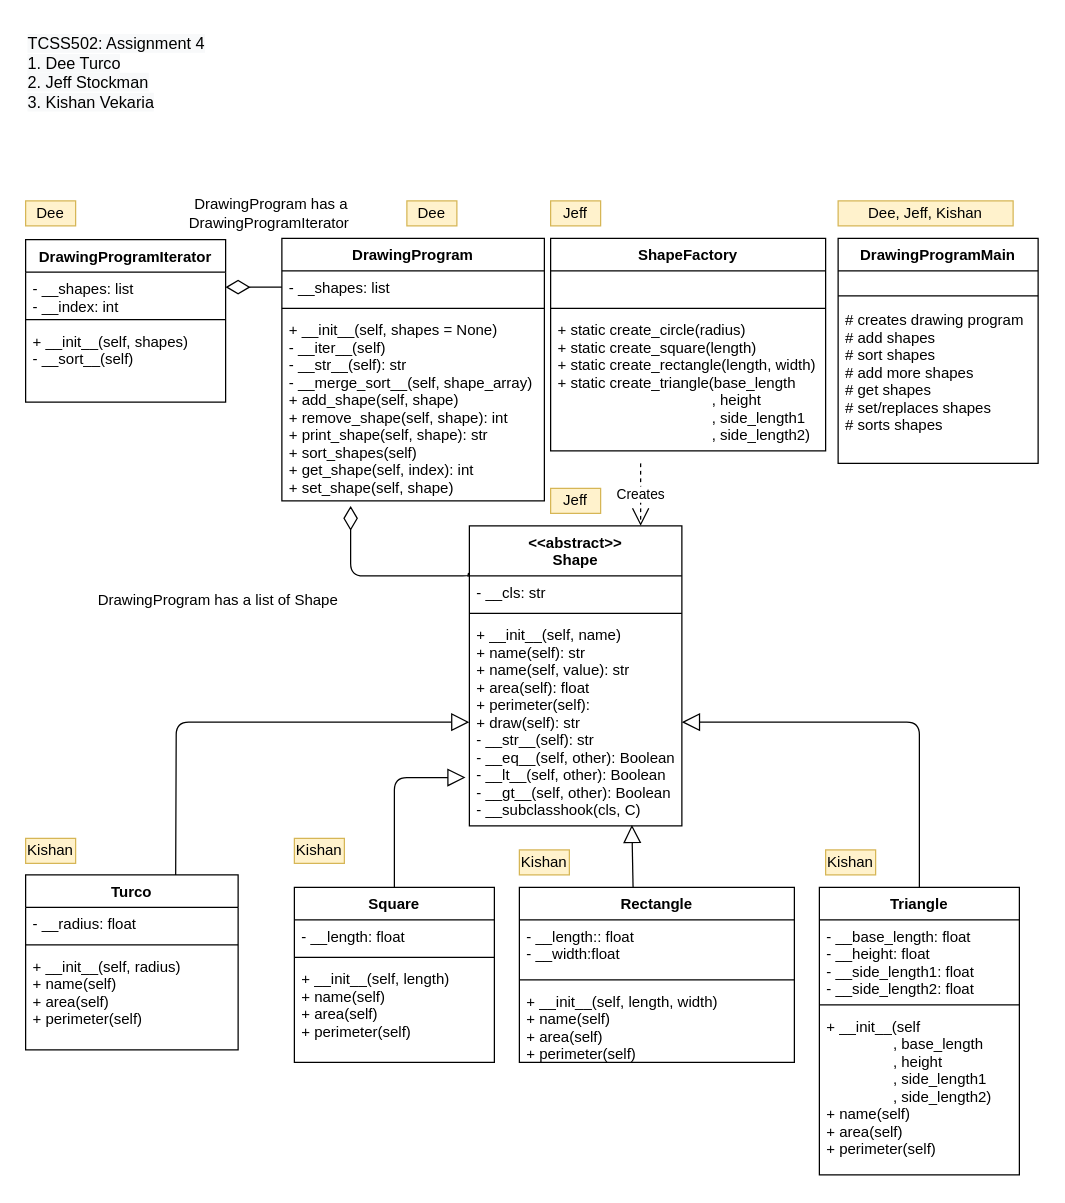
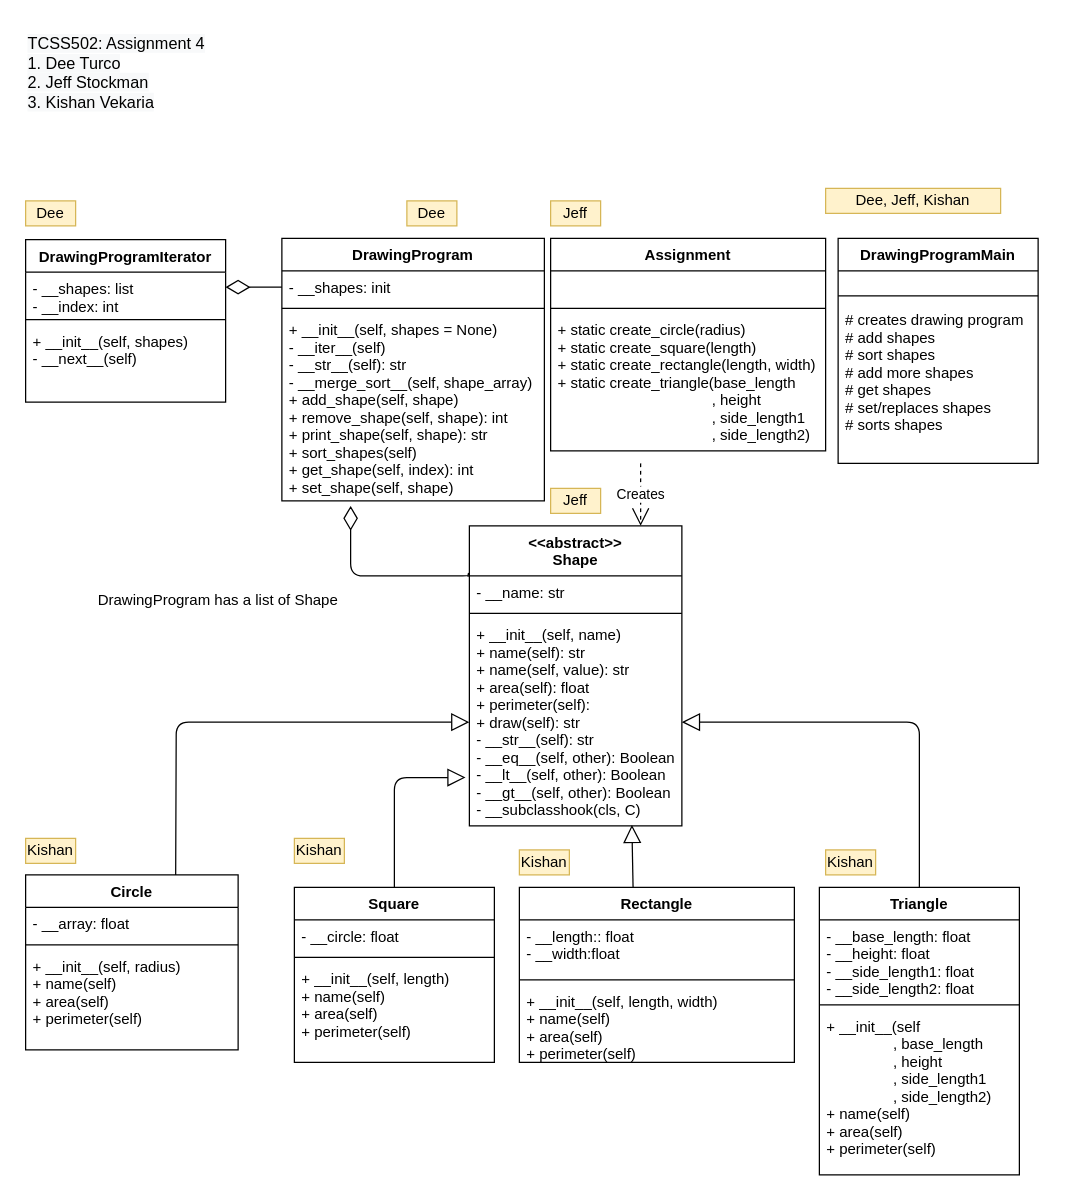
  <mxCell id="0" />
  <mxCell id="1" parent="0" />
  <mxCell id="2" value="" style="endArrow=block;html=1;exitX=0.5;exitY=0;exitDx=0;exitDy=0;endFill=0;entryX=0;entryY=0.5;entryDx=0;entryDy=0;edgeStyle=orthogonalEdgeStyle;endSize=12;" parent="1" target="29" edge="1"><mxGeometry width="50" height="50" relative="1" as="geometry"><mxPoint x="140" y="709.22" as="sourcePoint" /><mxPoint x="197" y="639.22" as="targetPoint" /></mxGeometry></mxCell>
  <mxCell id="3" value="" style="endArrow=block;html=1;exitX=0.75;exitY=0;exitDx=0;exitDy=0;endFill=0;endSize=12;" parent="1" edge="1"><mxGeometry width="50" height="50" relative="1" as="geometry"><mxPoint x="505.96" y="709.22" as="sourcePoint" /><mxPoint x="505" y="659.22" as="targetPoint" /></mxGeometry></mxCell>
  <mxCell id="4" value="" style="endArrow=block;html=1;exitX=0.5;exitY=0;exitDx=0;exitDy=0;endFill=0;entryX=1;entryY=0.5;entryDx=0;entryDy=0;edgeStyle=orthogonalEdgeStyle;endSize=12;" parent="1" source="30" target="29" edge="1"><mxGeometry width="50" height="50" relative="1" as="geometry"><mxPoint x="205" y="719.22" as="sourcePoint" /><mxPoint x="385" y="594.22" as="targetPoint" /></mxGeometry></mxCell>
  <mxCell id="5" value="" style="endArrow=diamondThin;html=1;exitX=-0.006;exitY=0.17;exitDx=0;exitDy=0;endFill=0;edgeStyle=orthogonalEdgeStyle;exitPerimeter=0;strokeWidth=1;endSize=17;" parent="1" source="26" edge="1"><mxGeometry width="50" height="50" relative="1" as="geometry"><mxPoint x="170" y="709.22" as="sourcePoint" /><mxPoint x="280" y="404" as="targetPoint" /><Array as="points"><mxPoint x="375" y="458" /><mxPoint x="375" y="460" /><mxPoint x="280" y="460" /></Array></mxGeometry></mxCell>
  <mxCell id="6" value="" style="endArrow=diamondThin;html=1;endFill=0;strokeWidth=1;endSize=17;exitX=0;exitY=0.5;exitDx=0;exitDy=0;" parent="1" source="43" edge="1"><mxGeometry width="50" height="50" relative="1" as="geometry"><mxPoint x="225" y="230" as="sourcePoint" /><mxPoint x="180" y="229" as="targetPoint" /></mxGeometry></mxCell>
  <mxCell id="7" value="&amp;nbsp;DrawingProgram has a list of Shape" style="text;html=1;strokeColor=none;fillColor=none;align=center;verticalAlign=middle;whiteSpace=wrap;rounded=0;" parent="1" vertex="1"><mxGeometry x="40" y="470" width="265" height="20" as="geometry" /></mxCell>
  <mxCell id="8" value="" style="endArrow=block;html=1;exitX=0.5;exitY=0;exitDx=0;exitDy=0;endFill=0;entryX=-0.018;entryY=0.767;entryDx=0;entryDy=0;edgeStyle=orthogonalEdgeStyle;endSize=12;entryPerimeter=0;" parent="1" source="34" target="29" edge="1"><mxGeometry width="50" height="50" relative="1" as="geometry"><mxPoint x="150" y="719.22" as="sourcePoint" /><mxPoint x="385" y="585" as="targetPoint" /></mxGeometry></mxCell>
  <mxCell id="9" value="Creates" style="endArrow=open;endSize=12;dashed=1;html=1;entryX=0.806;entryY=0;entryDx=0;entryDy=0;entryPerimeter=0;" parent="1" target="26" edge="1"><mxGeometry width="160" relative="1" as="geometry"><mxPoint x="512" y="370" as="sourcePoint" /><mxPoint x="510" y="437" as="targetPoint" /></mxGeometry></mxCell>
  <mxCell id="10" value="DrawingProgramIterator" style="swimlane;fontStyle=1;align=center;verticalAlign=top;childLayout=stackLayout;horizontal=1;startSize=26;horizontalStack=0;resizeParent=1;resizeParentMax=0;resizeLast=0;collapsible=1;marginBottom=0;" parent="1" vertex="1"><mxGeometry x="20" y="191" width="160" height="130" as="geometry" /></mxCell>
  <mxCell id="11" value="- __shapes: list&#10;- __index: int" style="text;strokeColor=none;fillColor=none;align=left;verticalAlign=top;spacingLeft=4;spacingRight=4;overflow=hidden;rotatable=0;points=[[0,0.5],[1,0.5]];portConstraint=eastwest;" parent="10" vertex="1"><mxGeometry y="26" width="160" height="34" as="geometry" /></mxCell>
  <mxCell id="12" value="" style="line;strokeWidth=1;fillColor=none;align=left;verticalAlign=middle;spacingTop=-1;spacingLeft=3;spacingRight=3;rotatable=0;labelPosition=right;points=[];portConstraint=eastwest;" parent="10" vertex="1"><mxGeometry y="60" width="160" height="8" as="geometry" /></mxCell>
- <mxCell id="13" value="+ __init__(self, shapes)&#10;- __sort__(self)" style="text;strokeColor=none;fillColor=none;align=left;verticalAlign=top;spacingLeft=4;spacingRight=4;overflow=hidden;rotatable=0;points=[[0,0.5],[1,0.5]];portConstraint=eastwest;labelBackgroundColor=none;" parent="10" vertex="1"><mxGeometry y="68" width="160" height="62" as="geometry" /></mxCell>
- <mxCell id="14" value="ShapeFactory" style="swimlane;fontStyle=1;align=center;verticalAlign=top;childLayout=stackLayout;horizontal=1;startSize=26;horizontalStack=0;resizeParent=1;resizeParentMax=0;resizeLast=0;collapsible=1;marginBottom=0;" parent="1" vertex="1"><mxGeometry x="440" y="190" width="220" height="170" as="geometry" /></mxCell>
+ <mxCell id="13" value="+ __init__(self, shapes)&#10;- __next__(self)" style="text;strokeColor=none;fillColor=none;align=left;verticalAlign=top;spacingLeft=4;spacingRight=4;overflow=hidden;rotatable=0;points=[[0,0.5],[1,0.5]];portConstraint=eastwest;labelBackgroundColor=none;" parent="10" vertex="1"><mxGeometry y="68" width="160" height="62" as="geometry" /></mxCell>
+ <mxCell id="14" value="Assignment" style="swimlane;fontStyle=1;align=center;verticalAlign=top;childLayout=stackLayout;horizontal=1;startSize=26;horizontalStack=0;resizeParent=1;resizeParentMax=0;resizeLast=0;collapsible=1;marginBottom=0;" parent="1" vertex="1"><mxGeometry x="440" y="190" width="220" height="170" as="geometry" /></mxCell>
  <mxCell id="15" value=" " style="text;strokeColor=none;fillColor=none;align=left;verticalAlign=top;spacingLeft=4;spacingRight=4;overflow=hidden;rotatable=0;points=[[0,0.5],[1,0.5]];portConstraint=eastwest;" parent="14" vertex="1"><mxGeometry y="26" width="220" height="26" as="geometry" /></mxCell>
  <mxCell id="16" value="" style="line;strokeWidth=1;fillColor=none;align=left;verticalAlign=middle;spacingTop=-1;spacingLeft=3;spacingRight=3;rotatable=0;labelPosition=right;points=[];portConstraint=eastwest;" parent="14" vertex="1"><mxGeometry y="52" width="220" height="8" as="geometry" /></mxCell>
  <mxCell id="17" value="+ static create_circle(radius)&#10;+ static create_square(length)&#10;+ static create_rectangle(length, width)&#10;+ static create_triangle(base_length&#10;                                     , height&#10;                                     , side_length1&#10;                                     , side_length2)&#10;" style="text;strokeColor=none;fillColor=none;align=left;verticalAlign=top;spacingLeft=4;spacingRight=4;overflow=hidden;rotatable=0;points=[[0,0.5],[1,0.5]];portConstraint=eastwest;" parent="14" vertex="1"><mxGeometry y="60" width="220" height="110" as="geometry" /></mxCell>
  <mxCell id="18" value="DrawingProgramMain" style="swimlane;fontStyle=1;align=center;verticalAlign=top;childLayout=stackLayout;horizontal=1;startSize=26;horizontalStack=0;resizeParent=1;resizeParentMax=0;resizeLast=0;collapsible=1;marginBottom=0;" parent="1" vertex="1"><mxGeometry x="670" y="190" width="160" height="180" as="geometry" /></mxCell>
  <mxCell id="19" value=" " style="text;strokeColor=none;fillColor=none;align=left;verticalAlign=top;spacingLeft=4;spacingRight=4;overflow=hidden;rotatable=0;points=[[0,0.5],[1,0.5]];portConstraint=eastwest;" parent="18" vertex="1"><mxGeometry y="26" width="160" height="14" as="geometry" /></mxCell>
  <mxCell id="20" value="" style="line;strokeWidth=1;fillColor=none;align=left;verticalAlign=middle;spacingTop=-1;spacingLeft=3;spacingRight=3;rotatable=0;labelPosition=right;points=[];portConstraint=eastwest;" parent="18" vertex="1"><mxGeometry y="40" width="160" height="12" as="geometry" /></mxCell>
  <mxCell id="21" value="# creates drawing program&#10;# add shapes&#10;# sort shapes&#10;# add more shapes&#10;# get shapes&#10;# set/replaces shapes&#10;# sorts shapes" style="text;strokeColor=none;fillColor=none;align=left;verticalAlign=top;spacingLeft=4;spacingRight=4;overflow=hidden;rotatable=0;points=[[0,0.5],[1,0.5]];portConstraint=eastwest;" parent="18" vertex="1"><mxGeometry y="52" width="160" height="128" as="geometry" /></mxCell>
- <mxCell id="22" value="Turco" style="swimlane;fontStyle=1;align=center;verticalAlign=top;childLayout=stackLayout;horizontal=1;startSize=26;horizontalStack=0;resizeParent=1;resizeParentMax=0;resizeLast=0;collapsible=1;marginBottom=0;" parent="1" vertex="1"><mxGeometry x="20" y="699.22" width="170" height="140" as="geometry" /></mxCell>
- <mxCell id="23" value="- __radius: float" style="text;strokeColor=none;fillColor=none;align=left;verticalAlign=top;spacingLeft=4;spacingRight=4;overflow=hidden;rotatable=0;points=[[0,0.5],[1,0.5]];portConstraint=eastwest;" parent="22" vertex="1"><mxGeometry y="26" width="170" height="26" as="geometry" /></mxCell>
+ <mxCell id="22" value="Circle" style="swimlane;fontStyle=1;align=center;verticalAlign=top;childLayout=stackLayout;horizontal=1;startSize=26;horizontalStack=0;resizeParent=1;resizeParentMax=0;resizeLast=0;collapsible=1;marginBottom=0;" parent="1" vertex="1"><mxGeometry x="20" y="699.22" width="170" height="140" as="geometry" /></mxCell>
+ <mxCell id="23" value="- __array: float" style="text;strokeColor=none;fillColor=none;align=left;verticalAlign=top;spacingLeft=4;spacingRight=4;overflow=hidden;rotatable=0;points=[[0,0.5],[1,0.5]];portConstraint=eastwest;" parent="22" vertex="1"><mxGeometry y="26" width="170" height="26" as="geometry" /></mxCell>
  <mxCell id="24" value="" style="line;strokeWidth=1;fillColor=none;align=left;verticalAlign=middle;spacingTop=-1;spacingLeft=3;spacingRight=3;rotatable=0;labelPosition=right;points=[];portConstraint=eastwest;" parent="22" vertex="1"><mxGeometry y="52" width="170" height="8" as="geometry" /></mxCell>
  <mxCell id="25" value="+ __init__(self, radius)&#10;+ name(self)&#10;+ area(self)&#10;+ perimeter(self)" style="text;strokeColor=none;fillColor=none;align=left;verticalAlign=top;spacingLeft=4;spacingRight=4;overflow=hidden;rotatable=0;points=[[0,0.5],[1,0.5]];portConstraint=eastwest;" parent="22" vertex="1"><mxGeometry y="60" width="170" height="80" as="geometry" /></mxCell>
  <mxCell id="26" value="&lt;&lt;abstract&gt;&gt;&#10;Shape" style="swimlane;fontStyle=1;align=center;verticalAlign=top;childLayout=stackLayout;horizontal=1;startSize=40;horizontalStack=0;resizeParent=1;resizeParentMax=0;resizeLast=0;collapsible=1;marginBottom=0;" parent="1" vertex="1"><mxGeometry x="375" y="420" width="170" height="240" as="geometry" /></mxCell>
- <mxCell id="27" value="- __cls: str" style="text;strokeColor=none;fillColor=none;align=left;verticalAlign=top;spacingLeft=4;spacingRight=4;overflow=hidden;rotatable=0;points=[[0,0.5],[1,0.5]];portConstraint=eastwest;" parent="26" vertex="1"><mxGeometry y="40" width="170" height="26" as="geometry" /></mxCell>
+ <mxCell id="27" value="- __name: str" style="text;strokeColor=none;fillColor=none;align=left;verticalAlign=top;spacingLeft=4;spacingRight=4;overflow=hidden;rotatable=0;points=[[0,0.5],[1,0.5]];portConstraint=eastwest;" parent="26" vertex="1"><mxGeometry y="40" width="170" height="26" as="geometry" /></mxCell>
  <mxCell id="28" value="" style="line;strokeWidth=1;fillColor=none;align=left;verticalAlign=middle;spacingTop=-1;spacingLeft=3;spacingRight=3;rotatable=0;labelPosition=right;points=[];portConstraint=eastwest;" parent="26" vertex="1"><mxGeometry y="66" width="170" height="8" as="geometry" /></mxCell>
  <mxCell id="29" value="+ __init__(self, name)&#10;+ name(self): str&#10;+ name(self, value): str&#10;+ area(self): float&#10;+ perimeter(self):&#10;+ draw(self): str&#10;- __str__(self): str&#10;- __eq__(self, other): Boolean&#10;- __lt__(self, other): Boolean&#10;- __gt__(self, other): Boolean&#10;- __subclasshook(cls, C)" style="text;strokeColor=none;fillColor=none;align=left;verticalAlign=top;spacingLeft=4;spacingRight=4;overflow=hidden;rotatable=0;points=[[0,0.5],[1,0.5]];portConstraint=eastwest;" parent="26" vertex="1"><mxGeometry y="74" width="170" height="166" as="geometry" /></mxCell>
  <mxCell id="30" value="Triangle" style="swimlane;fontStyle=1;align=center;verticalAlign=top;childLayout=stackLayout;horizontal=1;startSize=26;horizontalStack=0;resizeParent=1;resizeParentMax=0;resizeLast=0;collapsible=1;marginBottom=0;" parent="1" vertex="1"><mxGeometry x="655" y="709.22" width="160" height="230" as="geometry" /></mxCell>
  <mxCell id="31" value="- __base_length: float&#10;- __height: float&#10;- __side_length1: float&#10;- __side_length2: float&#10;" style="text;strokeColor=none;fillColor=none;align=left;verticalAlign=top;spacingLeft=4;spacingRight=4;overflow=hidden;rotatable=0;points=[[0,0.5],[1,0.5]];portConstraint=eastwest;" parent="30" vertex="1"><mxGeometry y="26" width="160" height="64" as="geometry" /></mxCell>
  <mxCell id="32" value="" style="line;strokeWidth=1;fillColor=none;align=left;verticalAlign=middle;spacingTop=-1;spacingLeft=3;spacingRight=3;rotatable=0;labelPosition=right;points=[];portConstraint=eastwest;" parent="30" vertex="1"><mxGeometry y="90" width="160" height="8" as="geometry" /></mxCell>
  <mxCell id="33" value="+ __init__(self&#10;                , base_length&#10;                , height&#10;                , side_length1&#10;                , side_length2) &#10;+ name(self)&#10;+ area(self)&#10;+ perimeter(self)" style="text;strokeColor=none;fillColor=none;align=left;verticalAlign=top;spacingLeft=4;spacingRight=4;overflow=hidden;rotatable=0;points=[[0,0.5],[1,0.5]];portConstraint=eastwest;" parent="30" vertex="1"><mxGeometry y="98" width="160" height="132" as="geometry" /></mxCell>
  <mxCell id="34" value="Square" style="swimlane;fontStyle=1;align=center;verticalAlign=top;childLayout=stackLayout;horizontal=1;startSize=26;horizontalStack=0;resizeParent=1;resizeParentMax=0;resizeLast=0;collapsible=1;marginBottom=0;" parent="1" vertex="1"><mxGeometry x="235" y="709.22" width="160" height="140" as="geometry" /></mxCell>
- <mxCell id="35" value="- __length: float" style="text;strokeColor=none;fillColor=none;align=left;verticalAlign=top;spacingLeft=4;spacingRight=4;overflow=hidden;rotatable=0;points=[[0,0.5],[1,0.5]];portConstraint=eastwest;" parent="34" vertex="1"><mxGeometry y="26" width="160" height="26" as="geometry" /></mxCell>
+ <mxCell id="35" value="- __circle: float" style="text;strokeColor=none;fillColor=none;align=left;verticalAlign=top;spacingLeft=4;spacingRight=4;overflow=hidden;rotatable=0;points=[[0,0.5],[1,0.5]];portConstraint=eastwest;" parent="34" vertex="1"><mxGeometry y="26" width="160" height="26" as="geometry" /></mxCell>
  <mxCell id="36" value="" style="line;strokeWidth=1;fillColor=none;align=left;verticalAlign=middle;spacingTop=-1;spacingLeft=3;spacingRight=3;rotatable=0;labelPosition=right;points=[];portConstraint=eastwest;" parent="34" vertex="1"><mxGeometry y="52" width="160" height="8" as="geometry" /></mxCell>
  <mxCell id="37" value="+ __init__(self, length)&#10;+ name(self)&#10;+ area(self)&#10;+ perimeter(self)" style="text;strokeColor=none;fillColor=none;align=left;verticalAlign=top;spacingLeft=4;spacingRight=4;overflow=hidden;rotatable=0;points=[[0,0.5],[1,0.5]];portConstraint=eastwest;" parent="34" vertex="1"><mxGeometry y="60" width="160" height="80" as="geometry" /></mxCell>
  <mxCell id="38" value="Rectangle" style="swimlane;fontStyle=1;align=center;verticalAlign=top;childLayout=stackLayout;horizontal=1;startSize=26;horizontalStack=0;resizeParent=1;resizeParentMax=0;resizeLast=0;collapsible=1;marginBottom=0;" parent="1" vertex="1"><mxGeometry x="415" y="709.22" width="220" height="140" as="geometry" /></mxCell>
  <mxCell id="39" value="- __length:: float&#10;- __width:float" style="text;strokeColor=none;fillColor=none;align=left;verticalAlign=top;spacingLeft=4;spacingRight=4;overflow=hidden;rotatable=0;points=[[0,0.5],[1,0.5]];portConstraint=eastwest;" parent="38" vertex="1"><mxGeometry y="26" width="220" height="44" as="geometry" /></mxCell>
  <mxCell id="40" value="" style="line;strokeWidth=1;fillColor=none;align=left;verticalAlign=middle;spacingTop=-1;spacingLeft=3;spacingRight=3;rotatable=0;labelPosition=right;points=[];portConstraint=eastwest;" parent="38" vertex="1"><mxGeometry y="70" width="220" height="8" as="geometry" /></mxCell>
  <mxCell id="41" value="+ __init__(self, length, width)&#10;+ name(self)&#10;+ area(self)&#10;+ perimeter(self)" style="text;strokeColor=none;fillColor=none;align=left;verticalAlign=top;spacingLeft=4;spacingRight=4;overflow=hidden;rotatable=0;points=[[0,0.5],[1,0.5]];portConstraint=eastwest;" parent="38" vertex="1"><mxGeometry y="78" width="220" height="62" as="geometry" /></mxCell>
  <mxCell id="42" value="DrawingProgram" style="swimlane;fontStyle=1;align=center;verticalAlign=top;childLayout=stackLayout;horizontal=1;startSize=26;horizontalStack=0;resizeParent=1;resizeParentMax=0;resizeLast=0;collapsible=1;marginBottom=0;" parent="1" vertex="1"><mxGeometry x="225" y="190" width="210" height="210" as="geometry" /></mxCell>
- <mxCell id="43" value="- __shapes: list" style="text;strokeColor=none;fillColor=none;align=left;verticalAlign=top;spacingLeft=4;spacingRight=4;overflow=hidden;rotatable=0;points=[[0,0.5],[1,0.5]];portConstraint=eastwest;" parent="42" vertex="1"><mxGeometry y="26" width="210" height="26" as="geometry" /></mxCell>
+ <mxCell id="43" value="- __shapes: init" style="text;strokeColor=none;fillColor=none;align=left;verticalAlign=top;spacingLeft=4;spacingRight=4;overflow=hidden;rotatable=0;points=[[0,0.5],[1,0.5]];portConstraint=eastwest;" parent="42" vertex="1"><mxGeometry y="26" width="210" height="26" as="geometry" /></mxCell>
  <mxCell id="44" value="" style="line;strokeWidth=1;fillColor=none;align=left;verticalAlign=middle;spacingTop=-1;spacingLeft=3;spacingRight=3;rotatable=0;labelPosition=right;points=[];portConstraint=eastwest;" parent="42" vertex="1"><mxGeometry y="52" width="210" height="8" as="geometry" /></mxCell>
  <mxCell id="45" value="+ __init__(self, shapes = None)&#10;- __iter__(self)&#10;- __str__(self): str&#10;- __merge_sort__(self, shape_array)&#10;+ add_shape(self, shape) &#10;+ remove_shape(self, shape): int&#10;+ print_shape(self, shape): str&#10;+ sort_shapes(self)&#10;+ get_shape(self, index): int&#10;+ set_shape(self, shape)&#10;&#10;" style="text;strokeColor=none;fillColor=none;align=left;verticalAlign=top;spacingLeft=4;spacingRight=4;overflow=hidden;rotatable=0;points=[[0,0.5],[1,0.5]];portConstraint=eastwest;" parent="42" vertex="1"><mxGeometry y="60" width="210" height="150" as="geometry" /></mxCell>
  <mxCell id="46" value="&lt;span style=&quot;color: rgb(0 , 0 , 0) ; font-family: &amp;#34;helvetica&amp;#34; ; font-size: 13px ; font-style: normal ; font-weight: 400 ; letter-spacing: normal ; text-align: center ; text-indent: 0px ; text-transform: none ; word-spacing: 0px ; background-color: rgb(248 , 249 , 250) ; display: inline ; float: none&quot;&gt;TCSS502: Assignment 4&lt;br&gt;1. Dee Turco&lt;br&gt;2. Jeff Stockman&lt;br&gt;3. Kishan Vekaria&lt;br&gt;&lt;/span&gt;" style="text;whiteSpace=wrap;html=1;" parent="1" vertex="1"><mxGeometry x="20" y="20" width="380" height="80" as="geometry" /></mxCell>
- <mxCell id="47" value="&amp;nbsp;DrawingProgram has a DrawingProgramIterator" style="text;html=1;strokeColor=none;fillColor=none;align=center;verticalAlign=middle;whiteSpace=wrap;rounded=0;" parent="1" vertex="1"><mxGeometry x="120" y="160" width="190" height="20" as="geometry" /></mxCell>
  <mxCell id="48" value="Dee" style="text;html=1;strokeColor=#d6b656;fillColor=#fff2cc;align=center;verticalAlign=middle;whiteSpace=wrap;rounded=0;" parent="1" vertex="1"><mxGeometry x="325" y="160" width="40" height="20" as="geometry" /></mxCell>
  <mxCell id="49" value="Dee" style="text;html=1;strokeColor=#d6b656;fillColor=#fff2cc;align=center;verticalAlign=middle;whiteSpace=wrap;rounded=0;" parent="1" vertex="1"><mxGeometry x="20" y="160" width="40" height="20" as="geometry" /></mxCell>
  <mxCell id="50" value="Jeff" style="text;html=1;strokeColor=#d6b656;fillColor=#fff2cc;align=center;verticalAlign=middle;whiteSpace=wrap;rounded=0;" parent="1" vertex="1"><mxGeometry x="440" y="390" width="40" height="20" as="geometry" /></mxCell>
  <mxCell id="51" value="Jeff" style="text;html=1;strokeColor=#d6b656;fillColor=#fff2cc;align=center;verticalAlign=middle;whiteSpace=wrap;rounded=0;" parent="1" vertex="1"><mxGeometry x="440" y="160" width="40" height="20" as="geometry" /></mxCell>
  <mxCell id="52" value="Kishan" style="text;html=1;strokeColor=#d6b656;fillColor=#fff2cc;align=center;verticalAlign=middle;whiteSpace=wrap;rounded=0;" parent="1" vertex="1"><mxGeometry x="20" y="670" width="40" height="20" as="geometry" /></mxCell>
  <mxCell id="53" value="Kishan" style="text;html=1;strokeColor=#d6b656;fillColor=#fff2cc;align=center;verticalAlign=middle;whiteSpace=wrap;rounded=0;" parent="1" vertex="1"><mxGeometry x="235" y="670" width="40" height="20" as="geometry" /></mxCell>
  <mxCell id="54" value="Kishan" style="text;html=1;strokeColor=#d6b656;fillColor=#fff2cc;align=center;verticalAlign=middle;whiteSpace=wrap;rounded=0;" parent="1" vertex="1"><mxGeometry x="415" y="679.22" width="40" height="20" as="geometry" /></mxCell>
  <mxCell id="55" value="Kishan" style="text;html=1;strokeColor=#d6b656;fillColor=#fff2cc;align=center;verticalAlign=middle;whiteSpace=wrap;rounded=0;" parent="1" vertex="1"><mxGeometry x="660" y="679.22" width="40" height="20" as="geometry" /></mxCell>
- <mxCell id="56" value="Dee, Jeff, Kishan" style="text;html=1;strokeColor=#d6b656;fillColor=#fff2cc;align=center;verticalAlign=middle;whiteSpace=wrap;rounded=0;" parent="1" vertex="1"><mxGeometry x="670" y="160" width="140" height="20" as="geometry" /></mxCell>
+ <mxCell id="56" value="Dee, Jeff, Kishan" style="text;html=1;strokeColor=#d6b656;fillColor=#fff2cc;align=center;verticalAlign=middle;whiteSpace=wrap;rounded=0;" parent="1" vertex="1"><mxGeometry x="660" y="150" width="140" height="20" as="geometry" /></mxCell>
